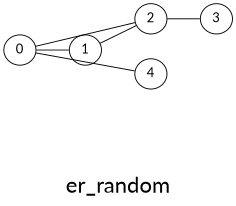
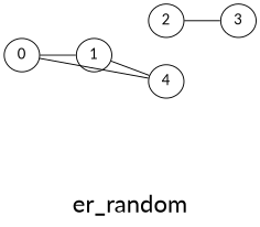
  graph {
    fontname=Lato
    fontsize=24
    label="\ner_random\n"
    rankdir=LR
    splines=false
    node [fontname=Lato shape=ellipse]
    edge [fontname=Lato]
    0 [height=0.3 width=0.3]
    1 [height=0.3 width=0.3]
    2 [height=0.3 width=0.3]
    4 [height=0.3 width=0.3]
    3 [height=0.3 width=0.3]
    0 -- 1
-   0 -- 2
    0 -- 4
-   1 -- 2
+   1 -- 4
    2 -- 3
  }
